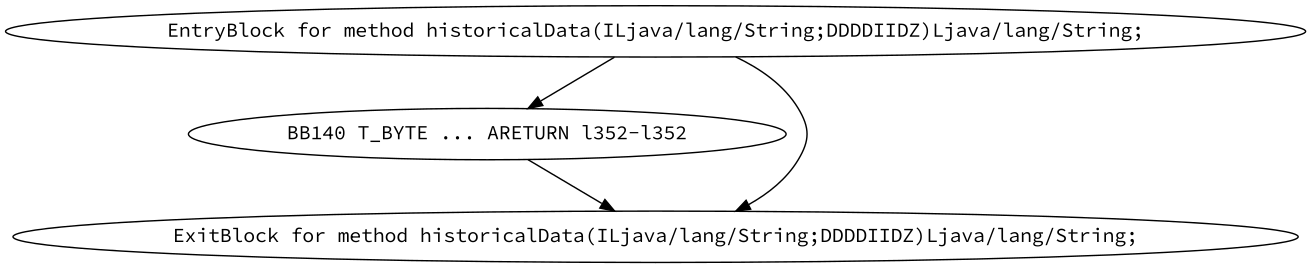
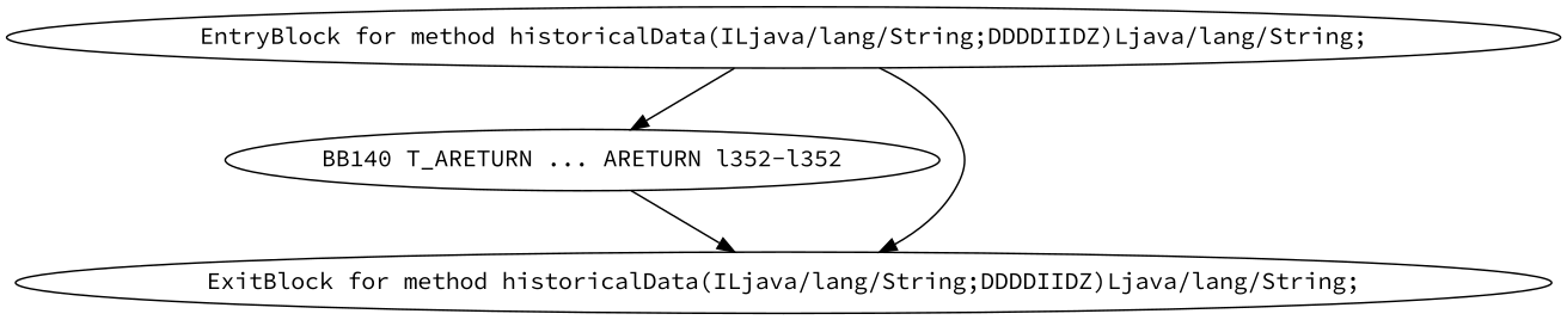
  digraph {
    fontname="Source Code Pro"
    node [fontname="Source Code Pro"]
    edge [fontname="Source Code Pro"]
-   n1 [label="BB140 T_BYTE ... ARETURN l352-l352"]
+   n1 [label="BB140 T_ARETURN ... ARETURN l352-l352"]
    n2 [label="ExitBlock for method historicalData(ILjava/lang/String;DDDDIIDZ)Ljava/lang/String;"]
    n3 [label="EntryBlock for method historicalData(ILjava/lang/String;DDDDIIDZ)Ljava/lang/String;"]
    n1 -> n2
    n3 -> n1
    n3 -> n2
  }
